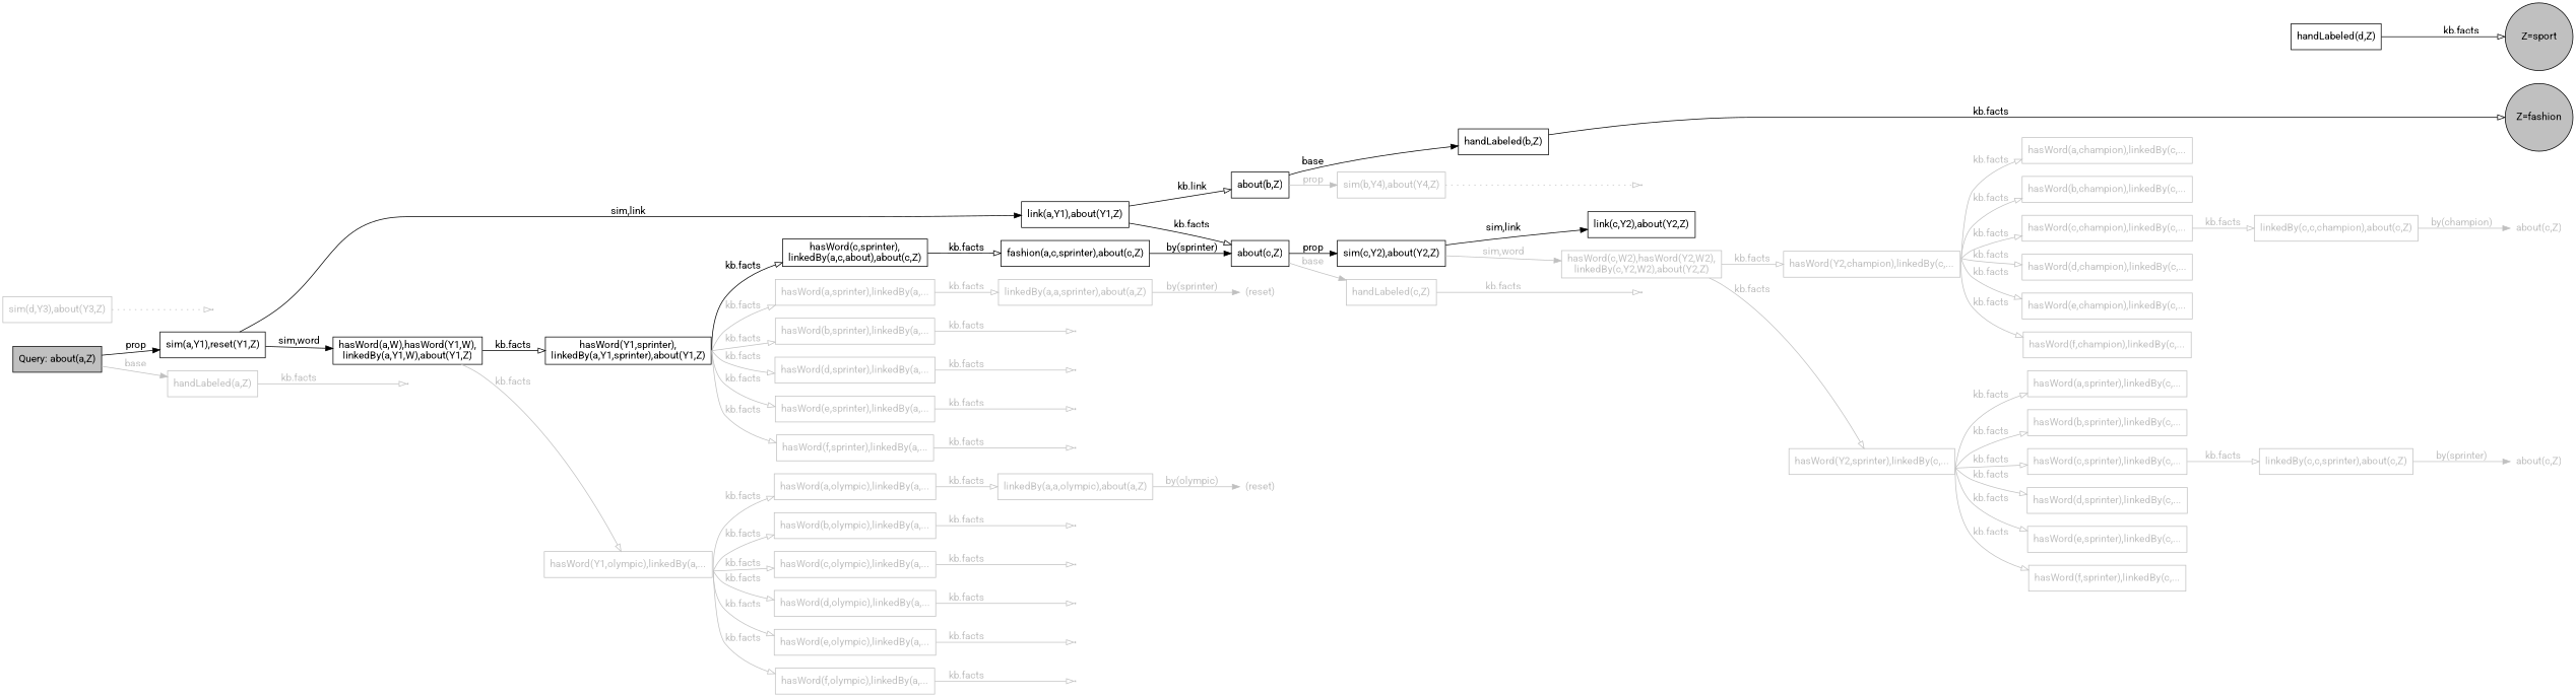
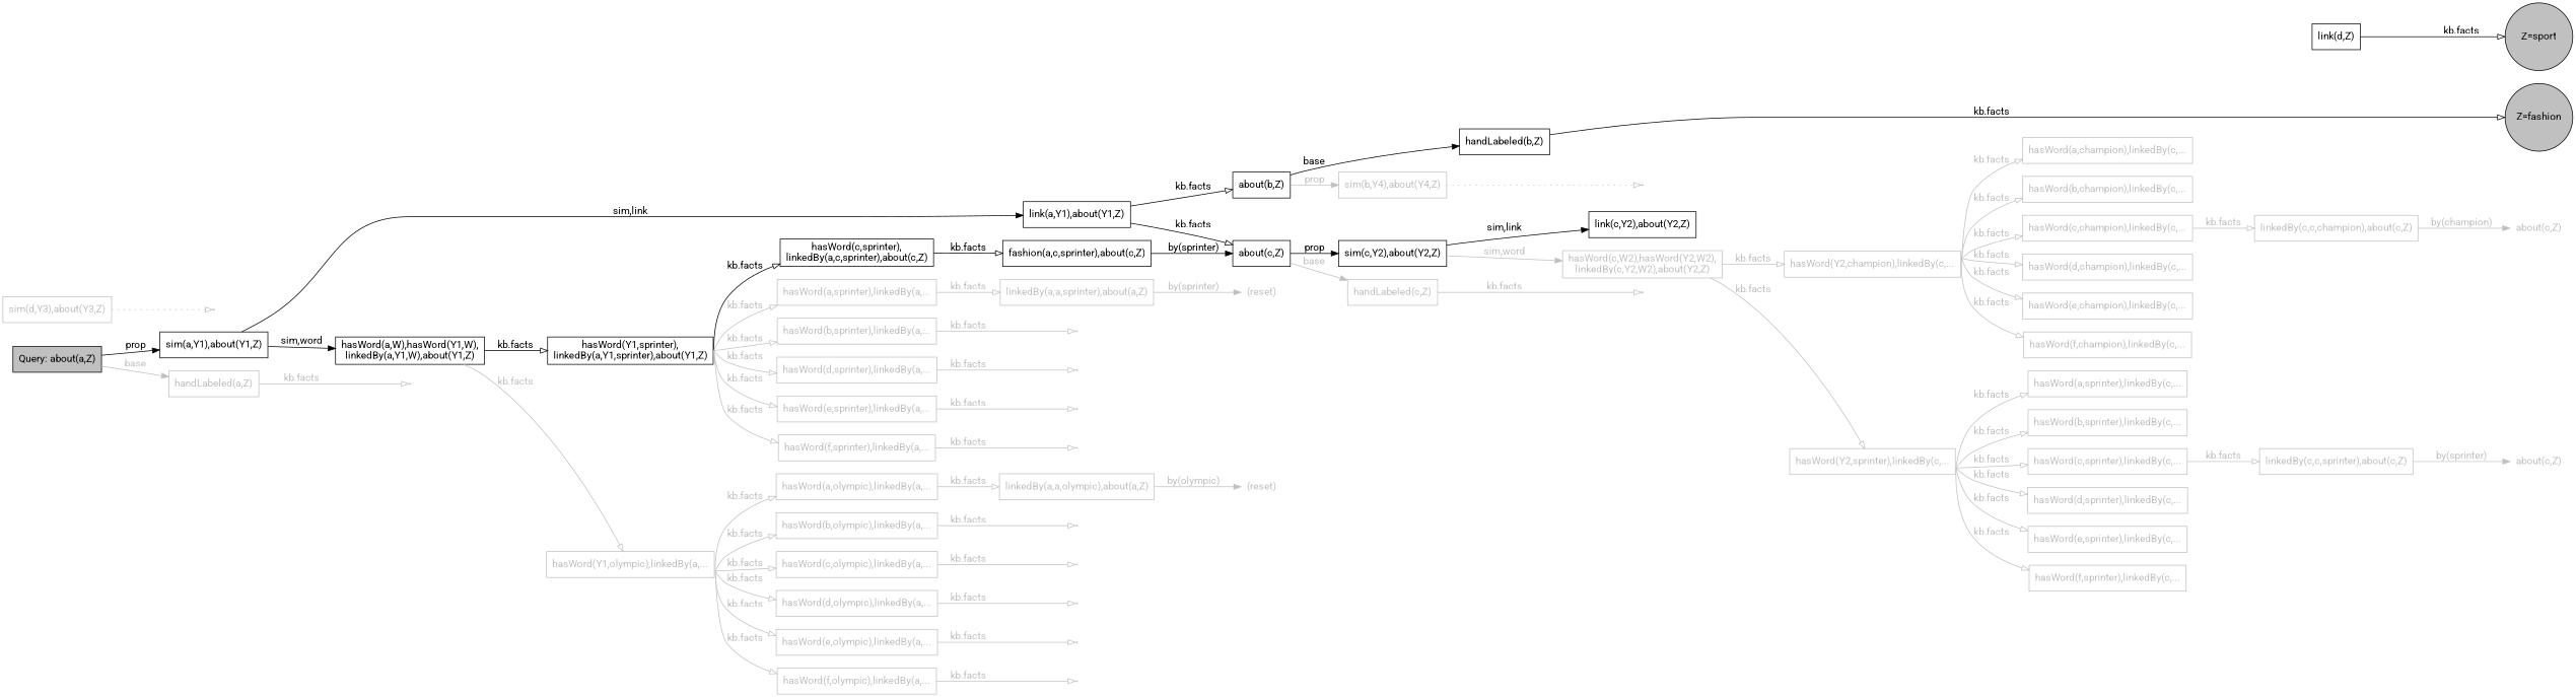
  digraph {
    fontname=Roboto
    fontsize=12
    rankdir=LR
    node [fillcolor=white fixedsize=false fontname=Roboto shape=rectangle style=filled color=gray fontcolor=gray]
    edge [fontname=Roboto arrowhead=empty color=gray fontcolor=gray sametail=true constraint=true]
    n1 [fillcolor=gray fixedsize=true label="Z=fashion" shape=circle width=1.3 color="" fontcolor=""]
    n2 [fillcolor=gray fixedsize=true label="Z=sport" shape=circle width=1.3 color="" fontcolor=""]
    n3 [fillcolor=gray label="Query: about(a,Z)" color="" fontcolor=""]
    n4 [label="hasWord(Y1,sprinter),\nlinkedBy(a,Y1,sprinter),about(Y1,Z)" color="" fontcolor=""]
    n5 [label="hasWord(Y1,olympic),linkedBy(a,..."]
    n6 [label="hasWord(Y2,champion),linkedBy(c,..."]
    n7 [label="hasWord(Y2,sprinter),linkedBy(c,..."]
    n8 [label="hasWord(a,W),hasWord(Y1,W),\nlinkedBy(a,Y1,W),about(Y1,Z)" color="" fontcolor=""]
    x_hL_aZ [color=white fillcolor=gray shape=point style=dotted]
    n10 [label="hasWord(a,champion),linkedBy(c,..."]
    n11 [label="hasWord(b,champion),linkedBy(c,..."]
    n12 [label="hasWord(c,champion),linkedBy(c,..."]
    n13 [label="hasWord(d,champion),linkedBy(c,..."]
    n14 [label="hasWord(e,champion),linkedBy(c,..."]
    n15 [label="hasWord(f,champion),linkedBy(c,..."]
    n16 [label="hasWord(a,sprinter),linkedBy(c,..."]
    n17 [label="hasWord(b,sprinter),linkedBy(c,..."]
    n18 [label="hasWord(c,sprinter),linkedBy(c,..."]
    n19 [label="hasWord(d,sprinter),linkedBy(c,..."]
    n20 [label="hasWord(e,sprinter),linkedBy(c,..."]
    n21 [label="hasWord(f,sprinter),linkedBy(c,..."]
    n22 [label="about(c,Z)" color="" fontcolor=""]
    n23 [color=white label="(reset)"]
    n24 [color=white label="(reset)"]
    n25 [label="linkedBy(a,a,sprinter),about(a,Z)"]
    n26 [label="linkedBy(a,a,olympic),about(a,Z)"]
    x_hw_bsprinter [color=white fillcolor=gray shape=point style=dotted]
    x_hw_dsprinter [color=white fillcolor=gray shape=point style=dotted]
    x_hw_esprinter [color=white fillcolor=gray shape=point style=dotted]
    x_hw_fsprinter [color=white fillcolor=gray shape=point style=dotted]
    x_hw_bolympic [color=white fillcolor=gray shape=point style=dotted]
    x_hw_colympic [color=white fillcolor=gray shape=point style=dotted]
    x_hw_dolympic [color=white fillcolor=gray shape=point style=dotted]
    x_hw_eolympic [color=white fillcolor=gray shape=point style=dotted]
    x_hw_folympic [color=white fillcolor=gray shape=point style=dotted]
    n36 [label="hasWord(c,W2),hasWord(Y2,W2),\nlinkedBy(c,Y2,W2),about(Y2,Z)"]
    x_hL_cZ [color=white fillcolor=gray shape=point style=dotted]
-   n38 [label="sim(a,Y1),reset(Y1,Z)" color="" fontcolor=""]
+   n38 [label="sim(a,Y1),about(Y1,Z)" color="" fontcolor=""]
    n39 [label="handLabeled(a,Z)"]
-   n40 [label="hasWord(c,sprinter),\nlinkedBy(a,c,about),about(c,Z)" color="" fontcolor=""]
+   n40 [label="hasWord(c,sprinter),\nlinkedBy(a,c,sprinter),about(c,Z)" color="" fontcolor=""]
    n41 [label="hasWord(a,sprinter),linkedBy(a,..."]
    n42 [label="hasWord(b,sprinter),linkedBy(a,..."]
    n43 [label="hasWord(d,sprinter),linkedBy(a,..."]
    n44 [label="hasWord(e,sprinter),linkedBy(a,..."]
    n45 [label="hasWord(f,sprinter),linkedBy(a,..."]
    n46 [label="hasWord(a,olympic),linkedBy(a,..."]
    n47 [label="hasWord(b,olympic),linkedBy(a,..."]
    n48 [label="hasWord(c,olympic),linkedBy(a,..."]
    n49 [label="hasWord(d,olympic),linkedBy(a,..."]
    n50 [label="hasWord(e,olympic),linkedBy(a,..."]
    n51 [label="hasWord(f,olympic),linkedBy(a,..."]
    n52 [label="linkedBy(c,c,champion),about(c,Z)"]
    n53 [label="linkedBy(c,c,sprinter),about(c,Z)"]
    n54 [label="sim(c,Y2),about(Y2,Z)" color="" fontcolor=""]
    n55 [label="handLabeled(c,Z)"]
    n56 [label="link(a,Y1),about(Y1,Z)" color="" fontcolor=""]
    n57 [label="about(b,Z)" color="" fontcolor=""]
    n58 [label="link(c,Y2),about(Y2,Z)" color="" fontcolor=""]
    n59 [label="handLabeled(b,Z)" color="" fontcolor=""]
    n60 [label="sim(b,Y4),about(Y4,Z)"]
    contd_sim_bY4 [color=white fillcolor=gray shape=point style=dotted]
-   n62 [label="handLabeled(d,Z)" color="" fontcolor=""]
+   n62 [label="link(d,Z)" color="" fontcolor=""]
    n63 [label="sim(d,Y3),about(Y3,Z)"]
    contd_sim_dY3 [color=white fillcolor=gray shape=point style=dotted]
    n65 [label="fashion(a,c,sprinter),about(c,Z)" color="" fontcolor=""]
    n66 [color=white label="about(c,Z)" style=dotted]
    n67 [color=white label="about(c,Z)" style=dotted]
    subgraph sub_1 {
      rank=max
      n1
    }
    subgraph sub_2 {
      rank=max
      n2
    }
    subgraph sub_3 {
      rank=min
      n3
    }
    subgraph sub_4 {
      rank=same
      n4
      n5
    }
    subgraph sub_5 {
      rank=same
      n6
      n7
    }
    subgraph sub_6 {
      rank=same
      n8
      x_hL_aZ
    }
    subgraph sub_7 {
      rank=same
      n10
      n11
      n12
      n13
      n14
      n15
      n16
      n17
      n18
      n19
      n20
      n21
    }
    subgraph sub_8 {
      rank=same
      n22
      n23
      n24
    }
    subgraph sub_9 {
      rank=same
      n25
      n26
      x_hw_bsprinter
      x_hw_dsprinter
      x_hw_esprinter
      x_hw_fsprinter
      x_hw_bolympic
      x_hw_colympic
      x_hw_dolympic
      x_hw_eolympic
      x_hw_folympic
    }
    subgraph sub_10 {
      rank=same
      n36
      x_hL_cZ
    }
    n3 -> n38 [label=prop arrowhead="" color="" fontcolor="" sametail="" constraint=""]
    n3 -> n39 [arrowhead=normal label=base sametail="" constraint=""]
    n4 -> n40 [label="kb.facts" color="" fontcolor="" constraint=""]
    n4 -> n41 [label="kb.facts"]
    n4 -> n42 [label="kb.facts"]
    n4 -> n43 [label="kb.facts"]
    n4 -> n44 [label="kb.facts"]
    n4 -> n45 [label="kb.facts"]
    n5 -> n46 [label="kb.facts"]
    n5 -> n47 [label="kb.facts"]
    n5 -> n48 [label="kb.facts"]
    n5 -> n49 [label="kb.facts"]
    n5 -> n50 [label="kb.facts"]
    n5 -> n51 [label="kb.facts"]
    n6 -> n10 [label="kb.facts"]
    n6 -> n11 [label="kb.facts"]
    n6 -> n12 [label="kb.facts"]
    n6 -> n13 [label="kb.facts"]
    n6 -> n14 [label="kb.facts"]
    n6 -> n15 [label="kb.facts"]
    n7 -> n16 [label="kb.facts"]
    n7 -> n17 [label="kb.facts"]
    n7 -> n18 [label="kb.facts"]
    n7 -> n19 [label="kb.facts"]
    n7 -> n20 [label="kb.facts"]
    n7 -> n21 [label="kb.facts"]
    n8 -> n4 [label="kb.facts" color="" fontcolor="" sametail="" constraint=""]
    n8 -> n5 [label="kb.facts"]
    n12 -> n52 [label="kb.facts" sametail=""]
    n18 -> n53 [label="kb.facts" sametail=""]
    n22 -> n54 [label=prop arrowhead="" color="" fontcolor="" sametail="" constraint=""]
    n22 -> n55 [arrowhead=normal label=base sametail="" constraint=""]
    n25 -> n24 [arrowhead=normal label="by(sprinter)" sametail="" constraint=""]
    n26 -> n23 [arrowhead=normal label="by(olympic)" sametail="" constraint=""]
    n36 -> n6 [label="kb.facts" sametail=""]
    n36 -> n7 [label="kb.facts" sametail=""]
    n38 -> n8 [label="sim,word" arrowhead="" color="" fontcolor="" sametail="" constraint=""]
    n38 -> n56 [label="sim,link" arrowhead="" color="" fontcolor="" sametail="" constraint=""]
    n39 -> x_hL_aZ [label="kb.facts" sametail=""]
    n40 -> n65 [label="kb.facts" color="" fontcolor="" sametail="" constraint=""]
    n41 -> n25 [label="kb.facts" sametail=""]
    n42 -> x_hw_bsprinter [label="kb.facts"]
    n43 -> x_hw_dsprinter [label="kb.facts"]
    n44 -> x_hw_esprinter [label="kb.facts"]
    n45 -> x_hw_fsprinter [label="kb.facts"]
    n46 -> n26 [label="kb.facts" sametail=""]
    n47 -> x_hw_bolympic [label="kb.facts"]
    n48 -> x_hw_colympic [label="kb.facts"]
    n49 -> x_hw_dolympic [label="kb.facts"]
    n50 -> x_hw_eolympic [label="kb.facts"]
    n51 -> x_hw_folympic [label="kb.facts"]
    n52 -> n66 [arrowhead=normal label="by(champion)" sametail="" constraint=""]
    n53 -> n67 [arrowhead=normal label="by(sprinter)" sametail="" constraint=""]
    n54 -> n36 [arrowhead=normal label="sim,word" sametail="" constraint=""]
    n54 -> n58 [label="sim,link" arrowhead="" color="" fontcolor="" sametail="" constraint=""]
    n55 -> x_hL_cZ [label="kb.facts" sametail=""]
    n56 -> n22 [label="kb.facts" color="" fontcolor="" sametail="" constraint=""]
-   n56 -> n57 [label="kb.link" color="" fontcolor="" sametail="" constraint=""]
+   n56 -> n57 [label="kb.facts" color="" fontcolor="" sametail="" constraint=""]
    n57 -> n59 [label=base arrowhead="" color="" fontcolor="" sametail="" constraint=""]
    n57 -> n60 [arrowhead=normal label=prop sametail="" constraint=""]
    n59 -> n1 [label="kb.facts" color="" fontcolor="" sametail="" constraint=""]
    n60 -> contd_sim_bY4 [style=dotted sametail=""]
    n62 -> n2 [label="kb.facts" color="" fontcolor="" sametail="" constraint=""]
    n63 -> contd_sim_dY3 [style=dotted sametail=""]
    n65 -> n22 [label="by(sprinter)" arrowhead="" color="" fontcolor="" sametail="" constraint=""]
  }
